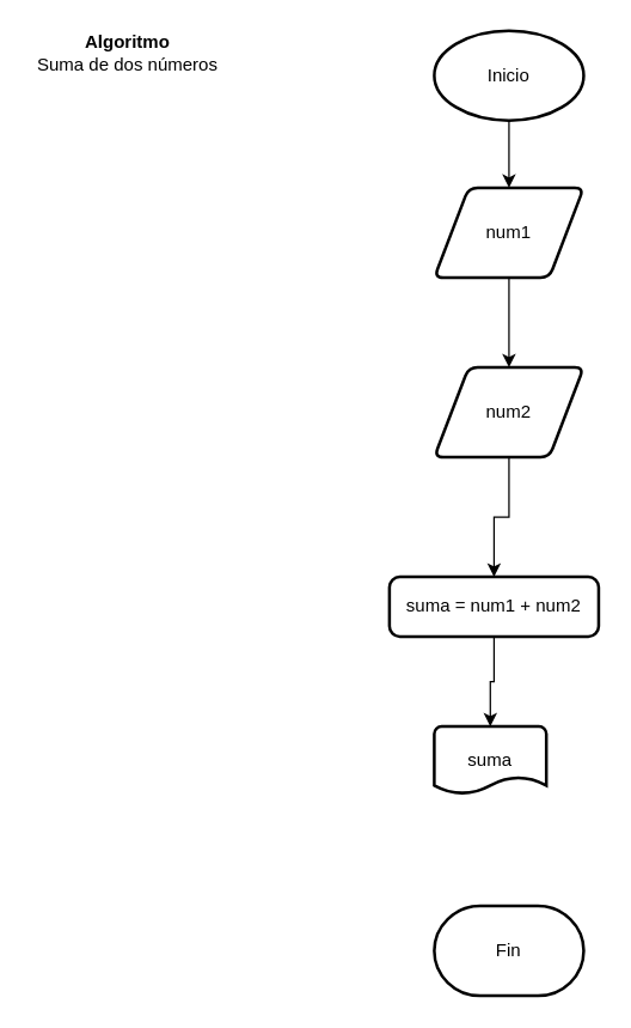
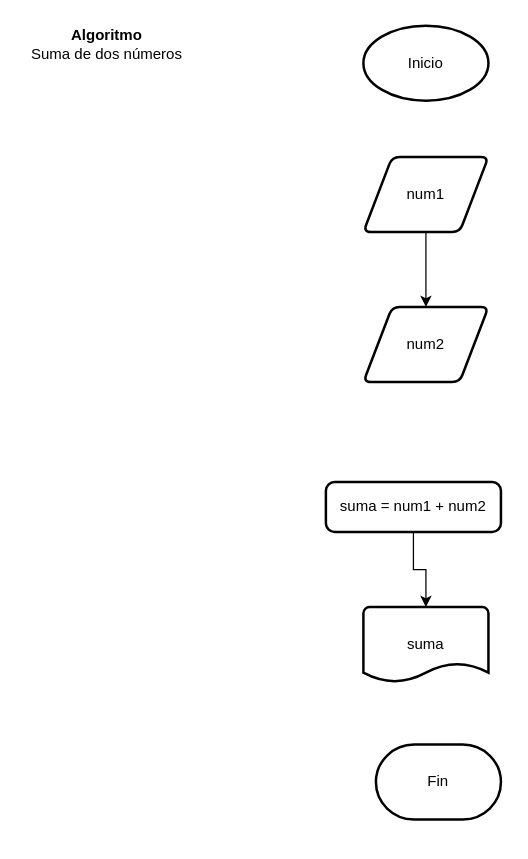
  <mxCell id="0" />
  <mxCell id="1" parent="0" />
- <mxCell id="2" style="edgeStyle=orthogonalEdgeStyle;rounded=0;orthogonalLoop=1;jettySize=auto;html=1;" parent="1" source="5" target="6" edge="1"><mxGeometry relative="1" as="geometry"><mxPoint x="340" y="115" as="targetPoint" /></mxGeometry></mxCell>
  <mxCell id="3" value="&lt;b&gt;Algoritmo&lt;br&gt;&lt;/b&gt;Suma de dos números" style="text;html=1;strokeColor=none;fillColor=none;align=center;verticalAlign=middle;whiteSpace=wrap;rounded=0;" parent="1" vertex="1"><mxGeometry x="20" y="20" width="130" height="30" as="geometry" /></mxCell>
  <mxCell id="4" style="edgeStyle=orthogonalEdgeStyle;rounded=0;orthogonalLoop=1;jettySize=auto;html=1;" parent="1" source="6" target="8" edge="1"><mxGeometry relative="1" as="geometry"><mxPoint x="340" y="175" as="sourcePoint" /></mxGeometry></mxCell>
  <mxCell id="5" value="Inicio" style="strokeWidth=2;html=1;shape=mxgraph.flowchart.start_1;whiteSpace=wrap;" vertex="1" parent="1"><mxGeometry x="290" y="20" width="100" height="60" as="geometry" /></mxCell>
  <mxCell id="6" value="num1" style="shape=parallelogram;html=1;strokeWidth=2;perimeter=parallelogramPerimeter;whiteSpace=wrap;rounded=1;arcSize=12;size=0.23;" vertex="1" parent="1"><mxGeometry x="290" y="125" width="100" height="60" as="geometry" /></mxCell>
- <mxCell id="7" style="edgeStyle=orthogonalEdgeStyle;rounded=0;orthogonalLoop=1;jettySize=auto;html=1;" edge="1" parent="1" source="8" target="11"><mxGeometry relative="1" as="geometry"><mxPoint x="340" y="355" as="targetPoint" /></mxGeometry></mxCell>
  <mxCell id="8" value="num2" style="shape=parallelogram;html=1;strokeWidth=2;perimeter=parallelogramPerimeter;whiteSpace=wrap;rounded=1;arcSize=12;size=0.23;" vertex="1" parent="1"><mxGeometry x="290" y="245" width="100" height="60" as="geometry" /></mxCell>
- <mxCell id="9" value="Fin" style="strokeWidth=2;html=1;shape=mxgraph.flowchart.terminator;whiteSpace=wrap;" vertex="1" parent="1"><mxGeometry x="290" y="605" width="100" height="60" as="geometry" /></mxCell>
+ <mxCell id="9" value="Fin" style="strokeWidth=2;html=1;shape=mxgraph.flowchart.terminator;whiteSpace=wrap;" vertex="1" parent="1"><mxGeometry x="300" y="595" width="100" height="60" as="geometry" /></mxCell>
  <mxCell id="10" style="edgeStyle=orthogonalEdgeStyle;rounded=0;orthogonalLoop=1;jettySize=auto;html=1;" edge="1" parent="1" source="11" target="12"><mxGeometry relative="1" as="geometry" /></mxCell>
  <mxCell id="11" value="suma = num1 + num2" style="rounded=1;whiteSpace=wrap;html=1;absoluteArcSize=1;arcSize=14;strokeWidth=2;" vertex="1" parent="1"><mxGeometry x="260" y="385" width="140" height="40" as="geometry" /></mxCell>
- <mxCell id="12" value="suma" style="strokeWidth=2;html=1;shape=mxgraph.flowchart.document2;whiteSpace=wrap;size=0.25;" vertex="1" parent="1"><mxGeometry x="290" y="485" width="75" height="45" as="geometry" /></mxCell>
+ <mxCell id="12" value="suma" style="strokeWidth=2;html=1;shape=mxgraph.flowchart.document2;whiteSpace=wrap;size=0.25;" vertex="1" parent="1"><mxGeometry x="290" y="485" width="100" height="60" as="geometry" /></mxCell>
